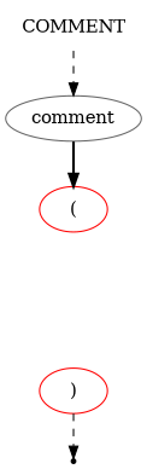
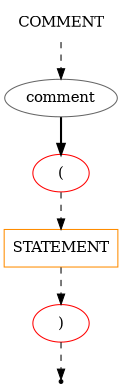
  digraph {
    node [shape=oval color=red]
    edge [style=dashed]
    n1 [label=COMMENT shape=plaintext]
    n2 [label=comment color=gray40]
    n3 [label="("]
+   n4 [label=STATEMENT shape=box color=darkorange]
    n5 [label=")"]
    end [shape=point color=black]
    n1 -> n2
    n2 -> n3 [style=bold]
+   n3 -> n4
+   n4 -> n5
    n5 -> end
  }
